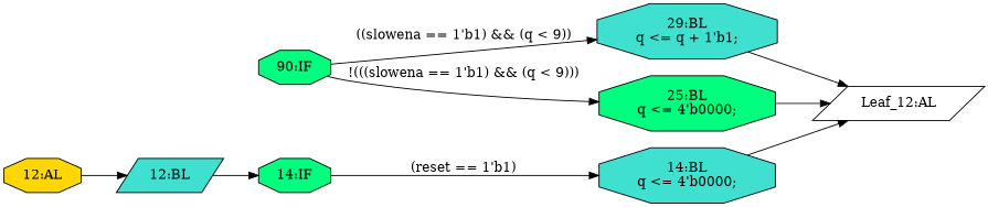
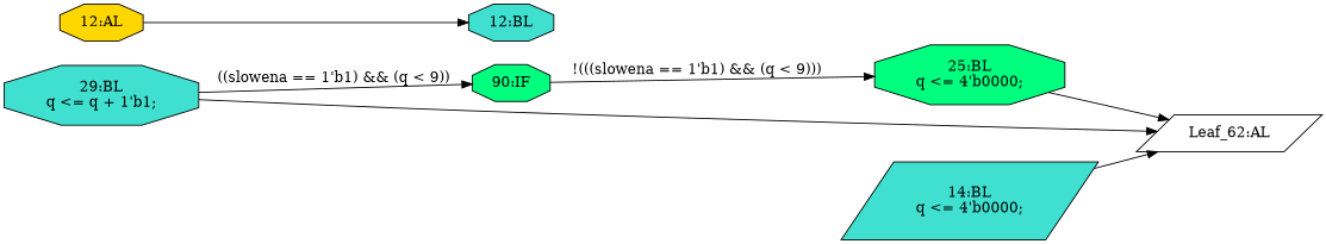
  strict digraph {
    rankdir=LR
    node [fillcolor=springgreen shape=octagon statements="[]" style=filled typ=Block]
    edge [cond="[]" lineno=None]
    n1 [ast="<pyverilog.vparser.ast.IfStatement object at 0x7fa33afa65d0>" label="90:IF" typ=IfStatement]
    n2 [ast="<pyverilog.vparser.ast.Block object at 0x7fa33afa6910>" fillcolor=turquoise label="29:BL\nq <= q + 1'b1;" statements="[<pyverilog.vparser.ast.NonblockingSubstitution object at 0x7fa33afa6950>]"]
    n3 [ast="<pyverilog.vparser.ast.Block object at 0x7fa33afa6710>" label="25:BL\nq <= 4'b0000;" statements="[<pyverilog.vparser.ast.NonblockingSubstitution object at 0x7fa33afa6750>]"]
-   n4 [def_var="['q']" label="Leaf_12:AL" shape=parallelogram fillcolor="" statements="" style="" typ=""]
-   n5 [ast="<pyverilog.vparser.ast.Block object at 0x7fa33afa6e10>" fillcolor=turquoise label="14:BL\nq <= 4'b0000;" statements="[<pyverilog.vparser.ast.NonblockingSubstitution object at 0x7fa33afa6cd0>]"]
-   n6 [ast="<pyverilog.vparser.ast.IfStatement object at 0x7fa33afa6e90>" label="14:IF" typ=IfStatement]
-   n7 [ast="<pyverilog.vparser.ast.Block object at 0x7fa33af92050>" fillcolor=turquoise label="12:BL" shape=parallelogram]
+   n4 [def_var="['q']" label="Leaf_62:AL" shape=parallelogram fillcolor="" statements="" style="" typ=""]
+   n5 [ast="<pyverilog.vparser.ast.Block object at 0x7fa33afa6e10>" fillcolor=turquoise label="14:BL\nq <= 4'b0000;" shape=parallelogram statements="[<pyverilog.vparser.ast.NonblockingSubstitution object at 0x7fa33afa6cd0>]"]
+   n7 [ast="<pyverilog.vparser.ast.Block object at 0x7fa33af92050>" fillcolor=turquoise label="12:BL"]
    n8 [ast="<pyverilog.vparser.ast.Always object at 0x7fa33af920d0>" clk_sens=True fillcolor=gold label="12:AL" sens="['clk']" typ=Always use_var="['reset', 'q', 'slowena']"]
-   n1 -> n2 [cond="['slowena', 'q']" label="((slowena == 1'b1) && (q < 9))" lineno=20]
+   n2 -> n1 [cond="['slowena', 'q']" label="((slowena == 1'b1) && (q < 9))" lineno=20]
    n1 -> n3 [cond="['slowena', 'q']" label="!(((slowena == 1'b1) && (q < 9)))" lineno=20]
    n2 -> n4
    n3 -> n4
    n5 -> n4
-   n6 -> n5 [cond="['reset']" label="(reset == 1'b1)" lineno=14]
-   n7 -> n6
    n8 -> n7
  }
